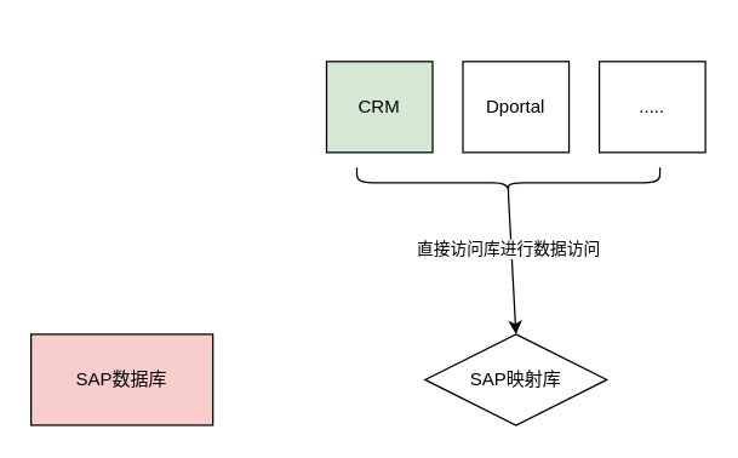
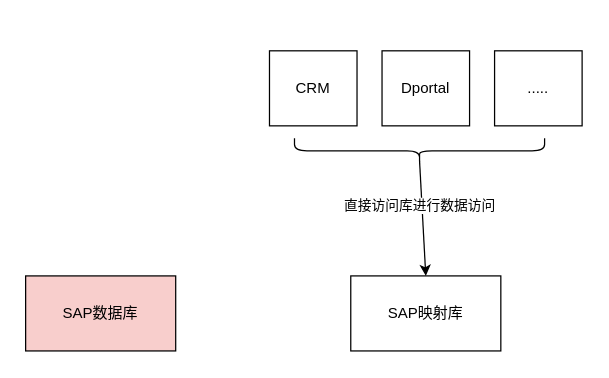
  <mxCell id="0" />
  <mxCell id="1" parent="0" />
  <mxCell id="2" value="SAP数据库" style="rounded=0;whiteSpace=wrap;html=1;fillColor=#f8cecc;" vertex="1" parent="1"><mxGeometry x="20" y="220" width="120" height="60" as="geometry" /></mxCell>
- <mxCell id="3" value="SAP映射库" style="rhombus;whiteSpace=wrap;html=1;" vertex="1" parent="1"><mxGeometry x="280" y="220" width="120" height="60" as="geometry" /></mxCell>
- <mxCell id="4" value="CRM" style="rounded=0;whiteSpace=wrap;html=1;fillColor=#d5e8d4;" vertex="1" parent="1"><mxGeometry x="215" y="40" width="70" height="60" as="geometry" /></mxCell>
+ <mxCell id="3" value="SAP映射库" style="rounded=0;whiteSpace=wrap;html=1;" vertex="1" parent="1"><mxGeometry x="280" y="220" width="120" height="60" as="geometry" /></mxCell>
+ <mxCell id="4" value="CRM" style="rounded=0;whiteSpace=wrap;html=1;" vertex="1" parent="1"><mxGeometry x="215" y="40" width="70" height="60" as="geometry" /></mxCell>
  <mxCell id="5" value="Dportal" style="rounded=0;whiteSpace=wrap;html=1;" vertex="1" parent="1"><mxGeometry x="305" y="40" width="70" height="60" as="geometry" /></mxCell>
  <mxCell id="6" value="....." style="rounded=0;whiteSpace=wrap;html=1;" vertex="1" parent="1"><mxGeometry x="395" y="40" width="70" height="60" as="geometry" /></mxCell>
  <mxCell id="7" value="" style="shape=curlyBracket;whiteSpace=wrap;html=1;rounded=1;labelPosition=left;verticalLabelPosition=middle;align=right;verticalAlign=middle;rotation=-90;" vertex="1" parent="1"><mxGeometry x="325" y="20" width="20" height="200" as="geometry" /></mxCell>
  <mxCell id="8" value="" style="endArrow=classic;html=1;rounded=0;exitX=0.1;exitY=0.5;exitDx=0;exitDy=0;exitPerimeter=0;entryX=0.5;entryY=0;entryDx=0;entryDy=0;" edge="1" parent="1" source="7" target="3"><mxGeometry width="50" height="50" relative="1" as="geometry"><mxPoint x="340" y="180" as="sourcePoint" /><mxPoint x="390" y="130" as="targetPoint" /></mxGeometry></mxCell>
  <mxCell id="9" value="直接访问库进行数据访问" style="edgeLabel;html=1;align=center;verticalAlign=middle;resizable=0;points=[];" vertex="1" connectable="0" parent="8"><mxGeometry x="-0.246" y="-2" relative="1" as="geometry"><mxPoint as="offset" /></mxGeometry></mxCell>
